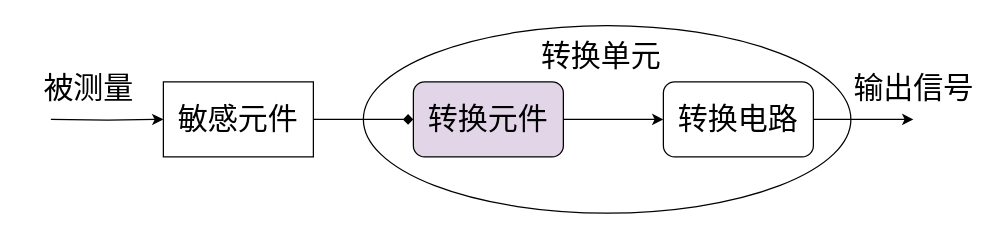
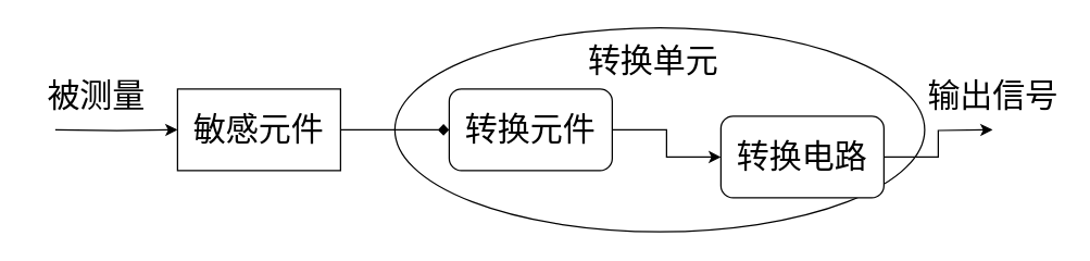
  <mxCell id="0" />
  <mxCell id="1" parent="0" />
  <mxCell id="2" value="" style="ellipse;whiteSpace=wrap;html=1;fontSize=24;align=center;" vertex="1" parent="1"><mxGeometry x="290" y="20" width="390" height="150" as="geometry" /></mxCell>
  <mxCell id="3" value="" style="edgeStyle=orthogonalEdgeStyle;rounded=0;orthogonalLoop=1;jettySize=auto;html=1;fontSize=23;endArrow=diamond;" edge="1" parent="1" source="4" target="6"><mxGeometry relative="1" as="geometry" /></mxCell>
  <mxCell id="4" value="&lt;font style=&quot;font-size: 24px&quot;&gt;敏感元件&lt;/font&gt;" style="whiteSpace=wrap;html=1;rounded=0;" vertex="1" parent="1"><mxGeometry x="130" y="65" width="120" height="60" as="geometry" /></mxCell>
  <mxCell id="5" value="" style="edgeStyle=orthogonalEdgeStyle;rounded=0;orthogonalLoop=1;jettySize=auto;html=1;fontSize=24;" edge="1" parent="1" source="6" target="8"><mxGeometry relative="1" as="geometry" /></mxCell>
- <mxCell id="6" value="&lt;font style=&quot;font-size: 24px&quot;&gt;转换元件&lt;/font&gt;" style="whiteSpace=wrap;html=1;rounded=1;fillColor=#e1d5e7;" vertex="1" parent="1"><mxGeometry x="330" y="65" width="120" height="60" as="geometry" /></mxCell>
+ <mxCell id="6" value="&lt;font style=&quot;font-size: 24px&quot;&gt;转换元件&lt;/font&gt;" style="whiteSpace=wrap;html=1;rounded=1;" vertex="1" parent="1"><mxGeometry x="330" y="65" width="120" height="60" as="geometry" /></mxCell>
  <mxCell id="7" value="" style="edgeStyle=orthogonalEdgeStyle;rounded=0;orthogonalLoop=1;jettySize=auto;html=1;fontSize=24;" edge="1" parent="1" source="8"><mxGeometry relative="1" as="geometry"><mxPoint x="730" y="95" as="targetPoint" /></mxGeometry></mxCell>
- <mxCell id="8" value="&lt;font style=&quot;font-size: 24px&quot;&gt;转换电路&lt;/font&gt;" style="whiteSpace=wrap;html=1;rounded=1;" vertex="1" parent="1"><mxGeometry x="530" y="65" width="120" height="60" as="geometry" /></mxCell>
+ <mxCell id="8" value="&lt;font style=&quot;font-size: 24px&quot;&gt;转换电路&lt;/font&gt;" style="whiteSpace=wrap;html=1;rounded=1;" vertex="1" parent="1"><mxGeometry x="530" y="85" width="120" height="60" as="geometry" /></mxCell>
  <mxCell id="9" value="" style="edgeStyle=orthogonalEdgeStyle;rounded=0;orthogonalLoop=1;jettySize=auto;html=1;fontSize=24;" edge="1" parent="1" target="4"><mxGeometry relative="1" as="geometry"><mxPoint x="40" y="95" as="sourcePoint" /></mxGeometry></mxCell>
  <mxCell id="10" value="&lt;span style=&quot;font-weight: normal&quot;&gt;被测量&lt;/span&gt;" style="text;strokeColor=none;fillColor=none;html=1;fontSize=24;fontStyle=1;verticalAlign=middle;align=center;" vertex="1" parent="1"><mxGeometry x="20" y="50" width="100" height="40" as="geometry" /></mxCell>
  <mxCell id="11" value="&lt;span style=&quot;font-weight: normal&quot;&gt;转换单元&lt;/span&gt;" style="text;strokeColor=none;fillColor=none;html=1;fontSize=24;fontStyle=1;verticalAlign=middle;align=center;" vertex="1" parent="1"><mxGeometry x="430" y="20" width="100" height="50" as="geometry" /></mxCell>
  <mxCell id="12" value="&lt;span style=&quot;font-weight: normal&quot;&gt;输出信号&lt;/span&gt;" style="text;strokeColor=none;fillColor=none;html=1;fontSize=24;fontStyle=1;verticalAlign=middle;align=center;" vertex="1" parent="1"><mxGeometry x="680" y="50" width="100" height="40" as="geometry" /></mxCell>
